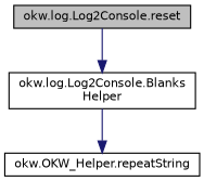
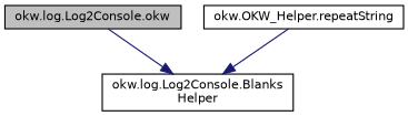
  digraph {
    rankdir=TB
    node [color=black fillcolor=white fontname=Helvetica fontsize=10 shape=record style=filled]
    edge [color=midnightblue fontname=Helvetica fontsize=10 labelfontname=Helvetica labelfontsize=10 style=solid]
-   n1 [fillcolor=grey75 fontcolor=black height=0.2 label="okw.log.Log2Console.reset" width=0.4]
+   n1 [fillcolor=grey75 fontcolor=black height=0.2 label="okw.log.Log2Console.okw" width=0.4]
    n2 [height=0.2 label="okw.log.Log2Console.Blanks\lHelper" width=0.4]
    n3 [height=0.2 label="okw.OKW_Helper.repeatString" width=0.4]
    n1 -> n2
-   n2 -> n3
+   n3 -> n2
  }
